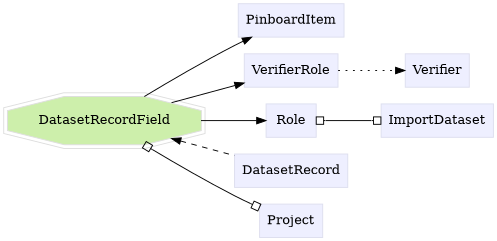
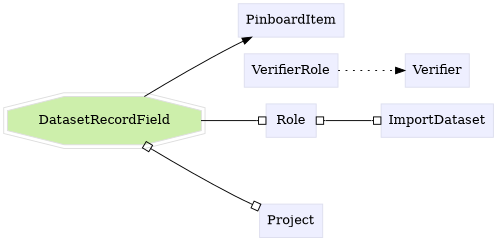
  digraph {
    rankdir=LR
    node [color="#dddeee" fillcolor="#eeefff" group=supporting shape=box style=filled]
    n1 [color="#dedede" fillcolor="#cdefab" group=target height=0.61111 label=DatasetRecordField shape=doubleoctagon width=2.6399]
    n2 [height=0.5 label=PinboardItem width=1.2535]
    n3 [height=0.5 label=Role width=0.75]
    n4 [height=0.5 label=VerifierRole width=1.1493]
    n5 [height=0.5 label=Verifier width=0.79514]
-   n6 [height=0.5 label=DatasetRecord width=1.3264]
    n7 [height=0.5 label=ImportDataset width=1.3056]
    n8 [height=0.5 label=Project width=0.75347]
    subgraph sub_1 {
    }
    subgraph sub_2 {
      rank=min
    }
    subgraph sub_3 {
      n1
      n2
      n3
      n4
      n5
-     n6
      n7
      n8
    }
    n1 -> n2
-   n1 -> n3
-   n1 -> n4
-   n1 -> n6 [dir=back style=dashed]
+   n1 -> n3 [arrowhead=obox]
    n1 -> n8 [arrowhead=obox arrowtail=obox dir=both]
    n3 -> n5 [style=invis]
    n3 -> n7 [arrowhead=obox arrowtail=obox dir=both]
    n4 -> n5 [style=dotted]
  }
